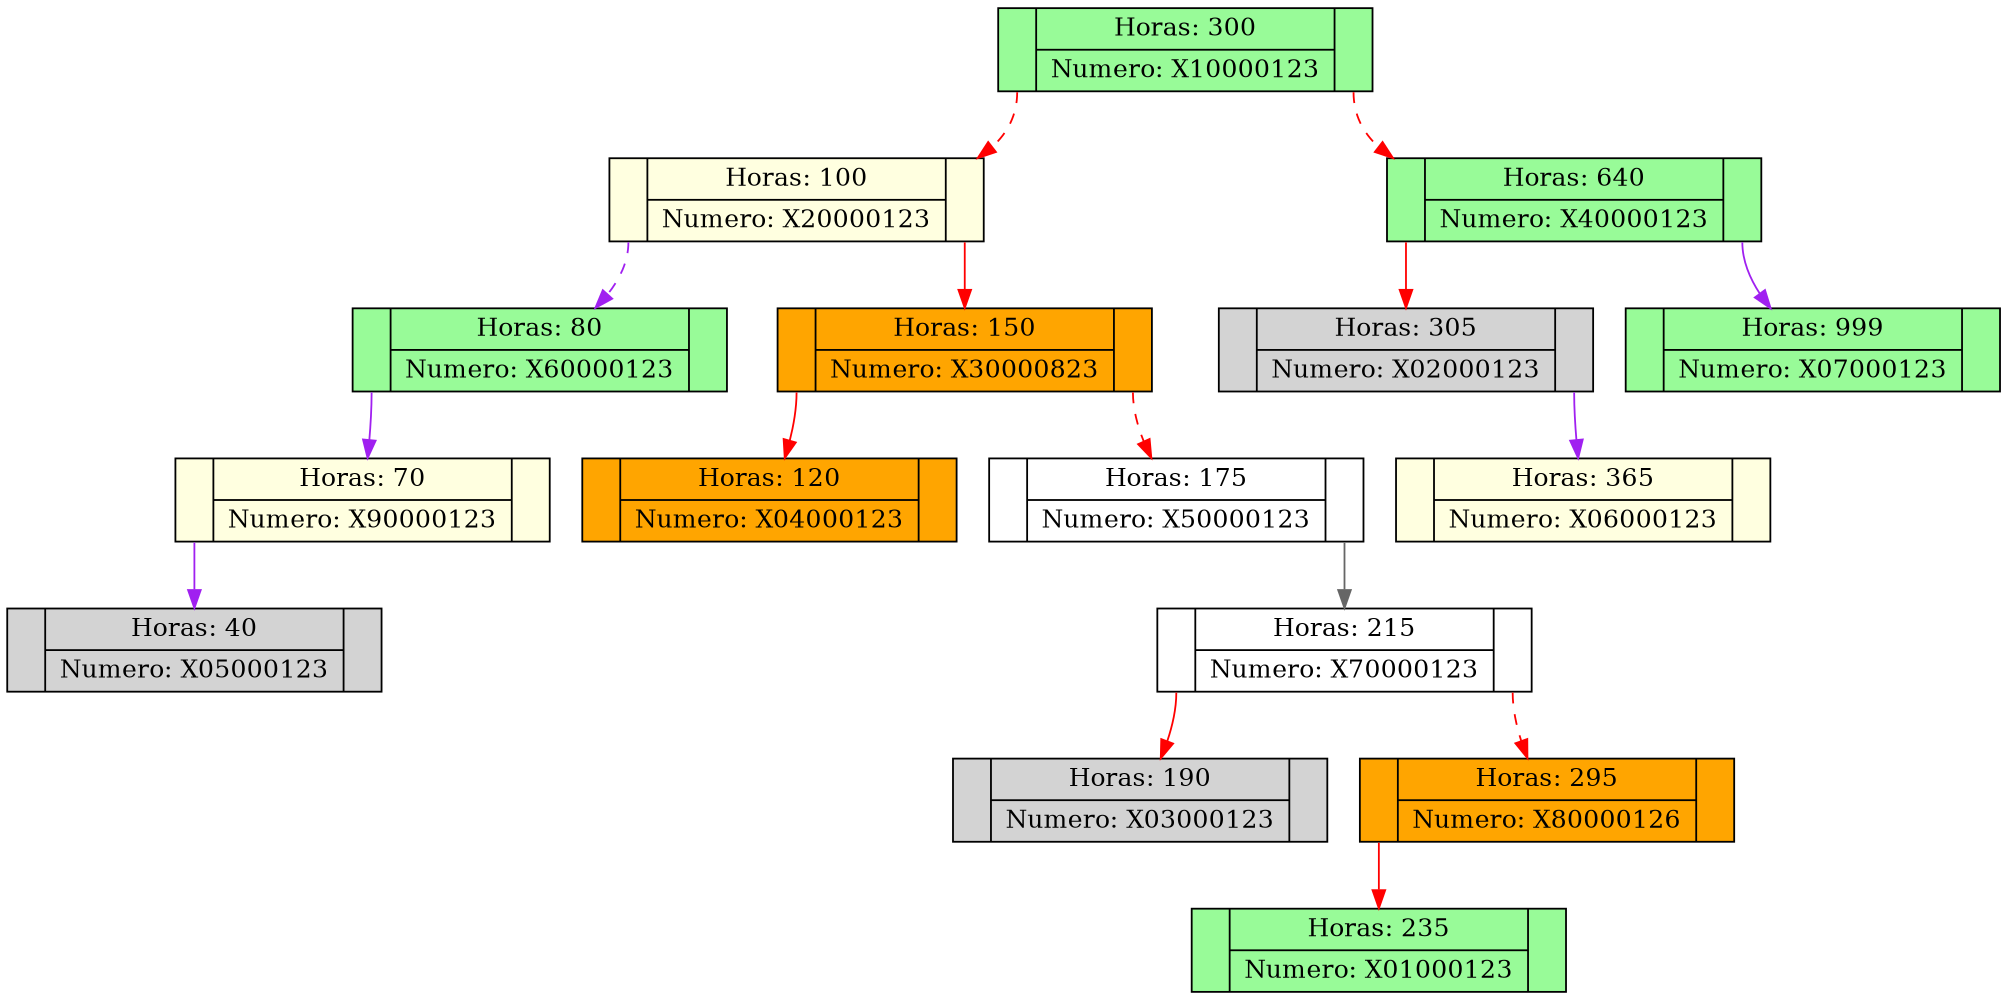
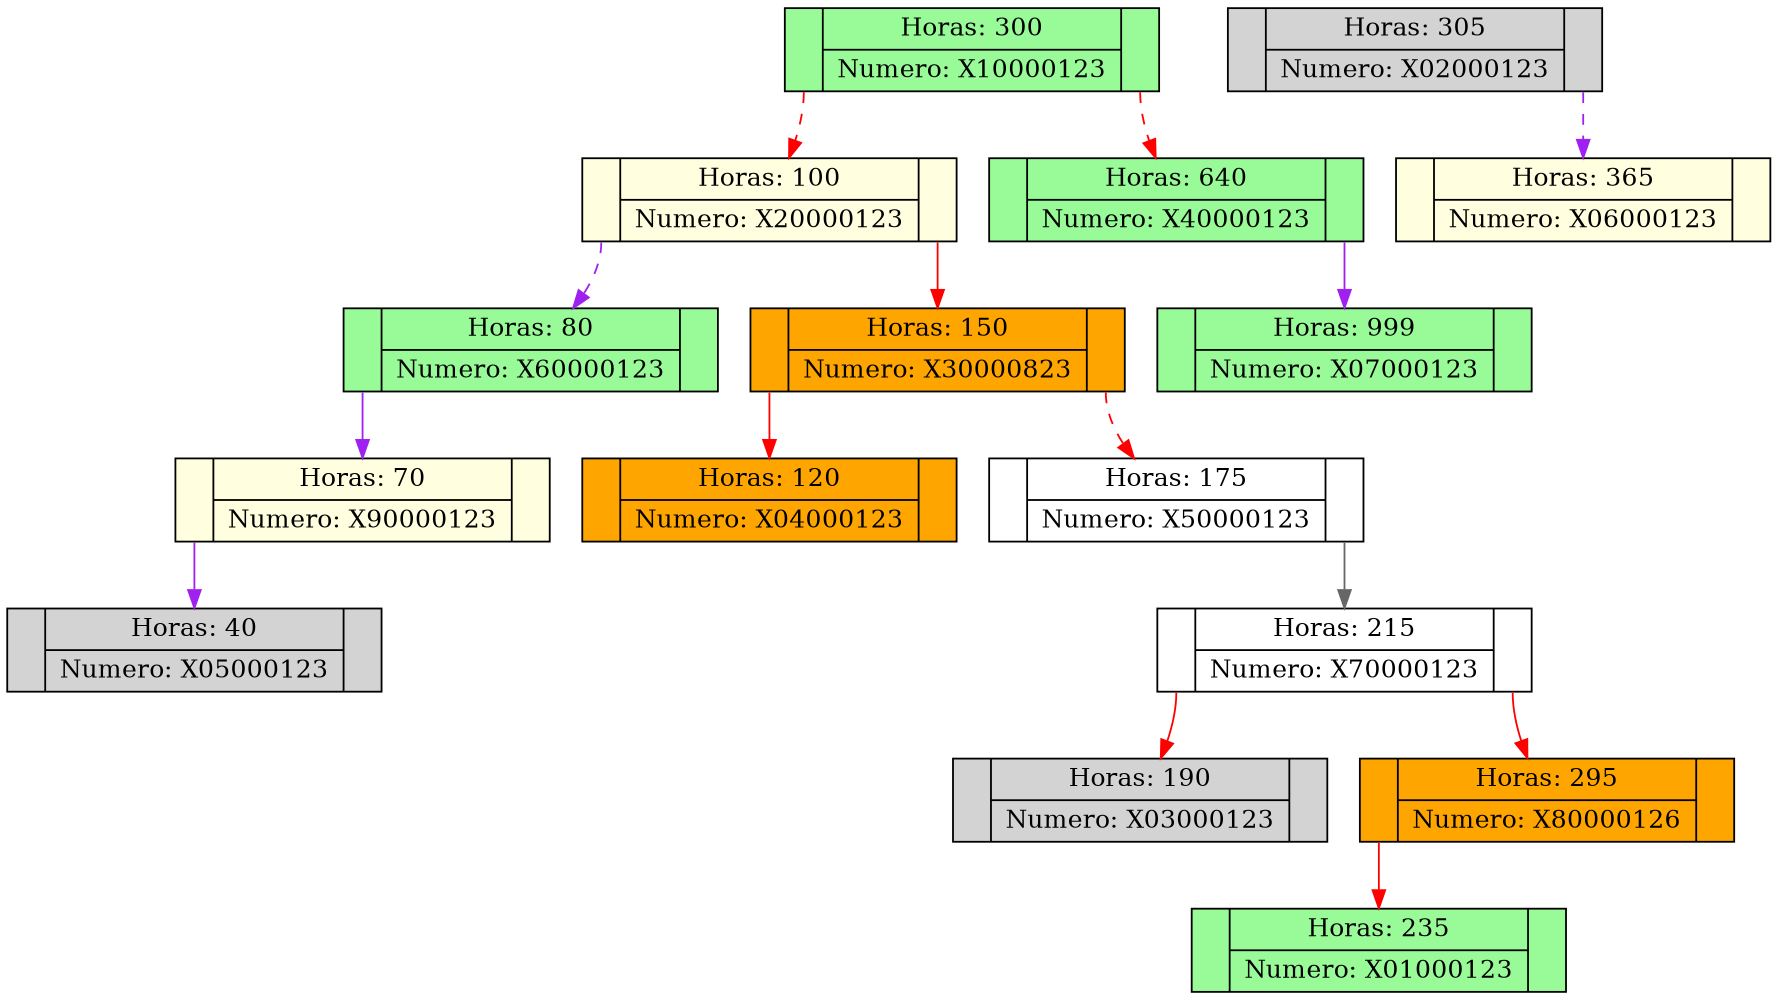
  digraph {
    node [fillcolor=palegreen shape=record style=filled]
    edge [color=red style=solid tailport=f1]
    n1 [label="<f1>| {Horas: 300 | Numero: X10000123}|<f2>"]
    n2 [fillcolor=lightyellow label="<f1>| {Horas: 100 | Numero: X20000123}|<f2>"]
    n3 [label="<f1>| {Horas: 640 | Numero: X40000123}|<f2>"]
    n4 [label="<f1>| {Horas: 80 | Numero: X60000123}|<f2>"]
    n5 [fillcolor=orange label="<f1>| {Horas: 150 | Numero: X30000823}|<f2>"]
    n6 [fillcolor=lightgrey label="<f1>| {Horas: 305 | Numero: X02000123}|<f2>"]
    n7 [label="<f1>| {Horas: 999 | Numero: X07000123}|<f2>"]
    n8 [fillcolor=lightyellow label="<f1>| {Horas: 70 | Numero: X90000123}|<f2>"]
    n9 [fillcolor=orange label="<f1>| {Horas: 120 | Numero: X04000123}|<f2>"]
    n10 [fillcolor=white label="<f1>| {Horas: 175 | Numero: X50000123}|<f2>"]
    n11 [fillcolor=lightgrey label="<f1>| {Horas: 40 | Numero: X05000123}|<f2>"]
    n12 [fillcolor=white label="<f1>| {Horas: 215 | Numero: X70000123}|<f2>"]
    n13 [fillcolor=lightgrey label="<f1>| {Horas: 190 | Numero: X03000123}|<f2>"]
    n14 [fillcolor=orange label="<f1>| {Horas: 295 | Numero: X80000126}|<f2>"]
    n15 [label="<f1>| {Horas: 235 | Numero: X01000123}|<f2>"]
    n16 [fillcolor=lightyellow label="<f1>| {Horas: 365 | Numero: X06000123}|<f2>"]
    n1 -> n2 [style=dashed]
    n1 -> n3 [style=dashed tailport=f2]
    n2 -> n4 [color=purple style=dashed]
    n2 -> n5 [tailport=f2]
-   n3 -> n6
    n3 -> n7 [color=purple tailport=f2]
    n4 -> n8 [color=purple]
    n5 -> n9
    n5 -> n10 [style=dashed tailport=f2]
-   n6 -> n16 [color=purple tailport=f2]
+   n6 -> n16 [color=purple style=dashed tailport=f2]
    n8 -> n11 [color=purple]
    n10 -> n12 [color=gray40 tailport=f2]
    n12 -> n13
-   n12 -> n14 [style=dashed tailport=f2]
+   n12 -> n14 [tailport=f2]
    n14 -> n15
  }
